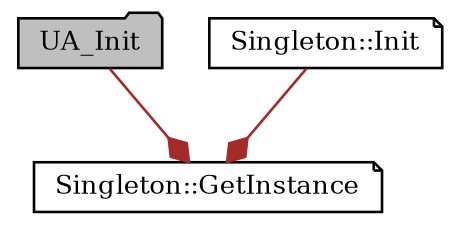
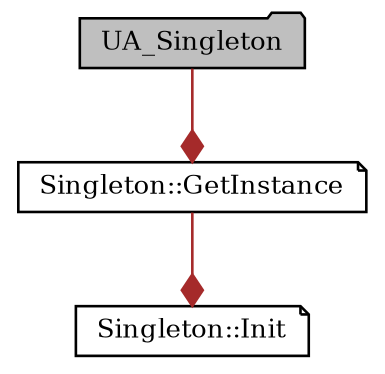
  digraph {
    fontname="DejaVu Serif"
    rankdir=TB
    node [color=black fontname="DejaVu Serif" fontsize=10 shape=note]
    edge [arrowhead=diamond color=brown fontname="DejaVu Serif" fontsize=10 labelfontname=FreeSans labelfontsize=10 style=solid]
-   n1 [fillcolor=grey75 fontcolor=black height=0.2 label=UA_Init shape=folder style=filled width=0.4]
+   n1 [fillcolor=grey75 fontcolor=black height=0.2 label=UA_Singleton shape=folder style=filled width=0.4]
    n2 [height=0.2 label="Singleton::GetInstance" width=0.4]
    n3 [height=0.2 label="Singleton::Init" width=0.4]
    n1 -> n2
-   n3 -> n2
+   n2 -> n3
  }
